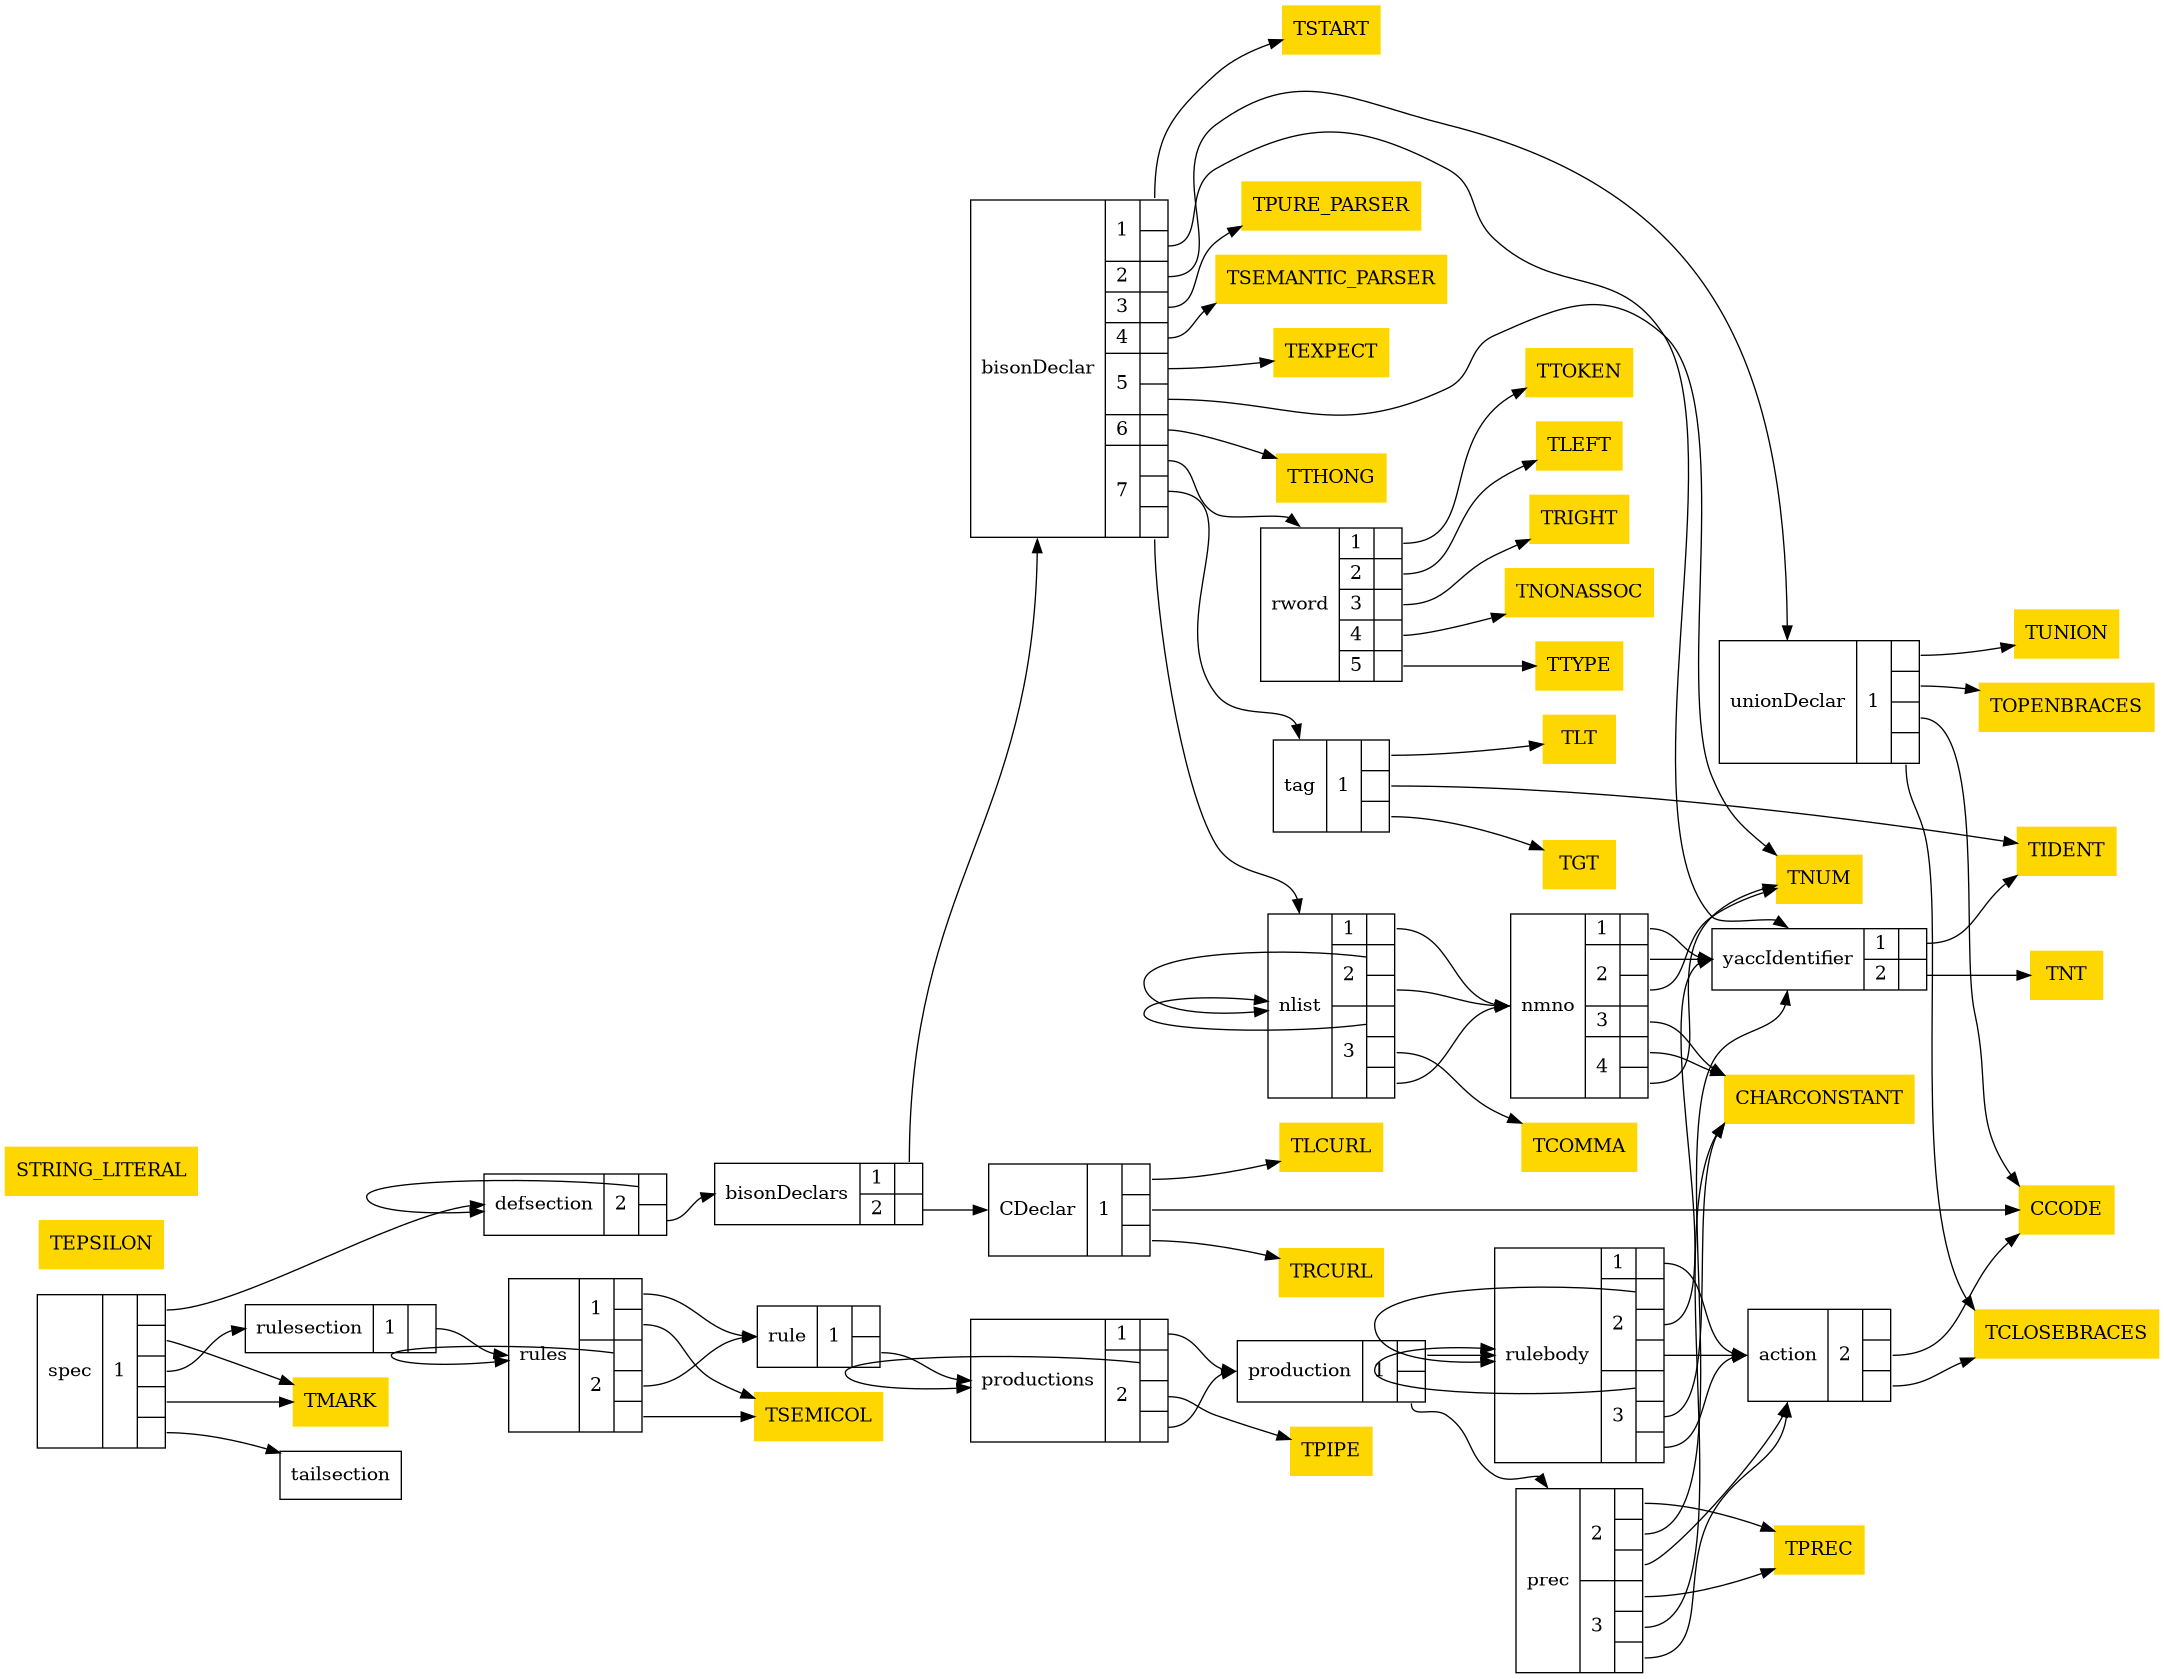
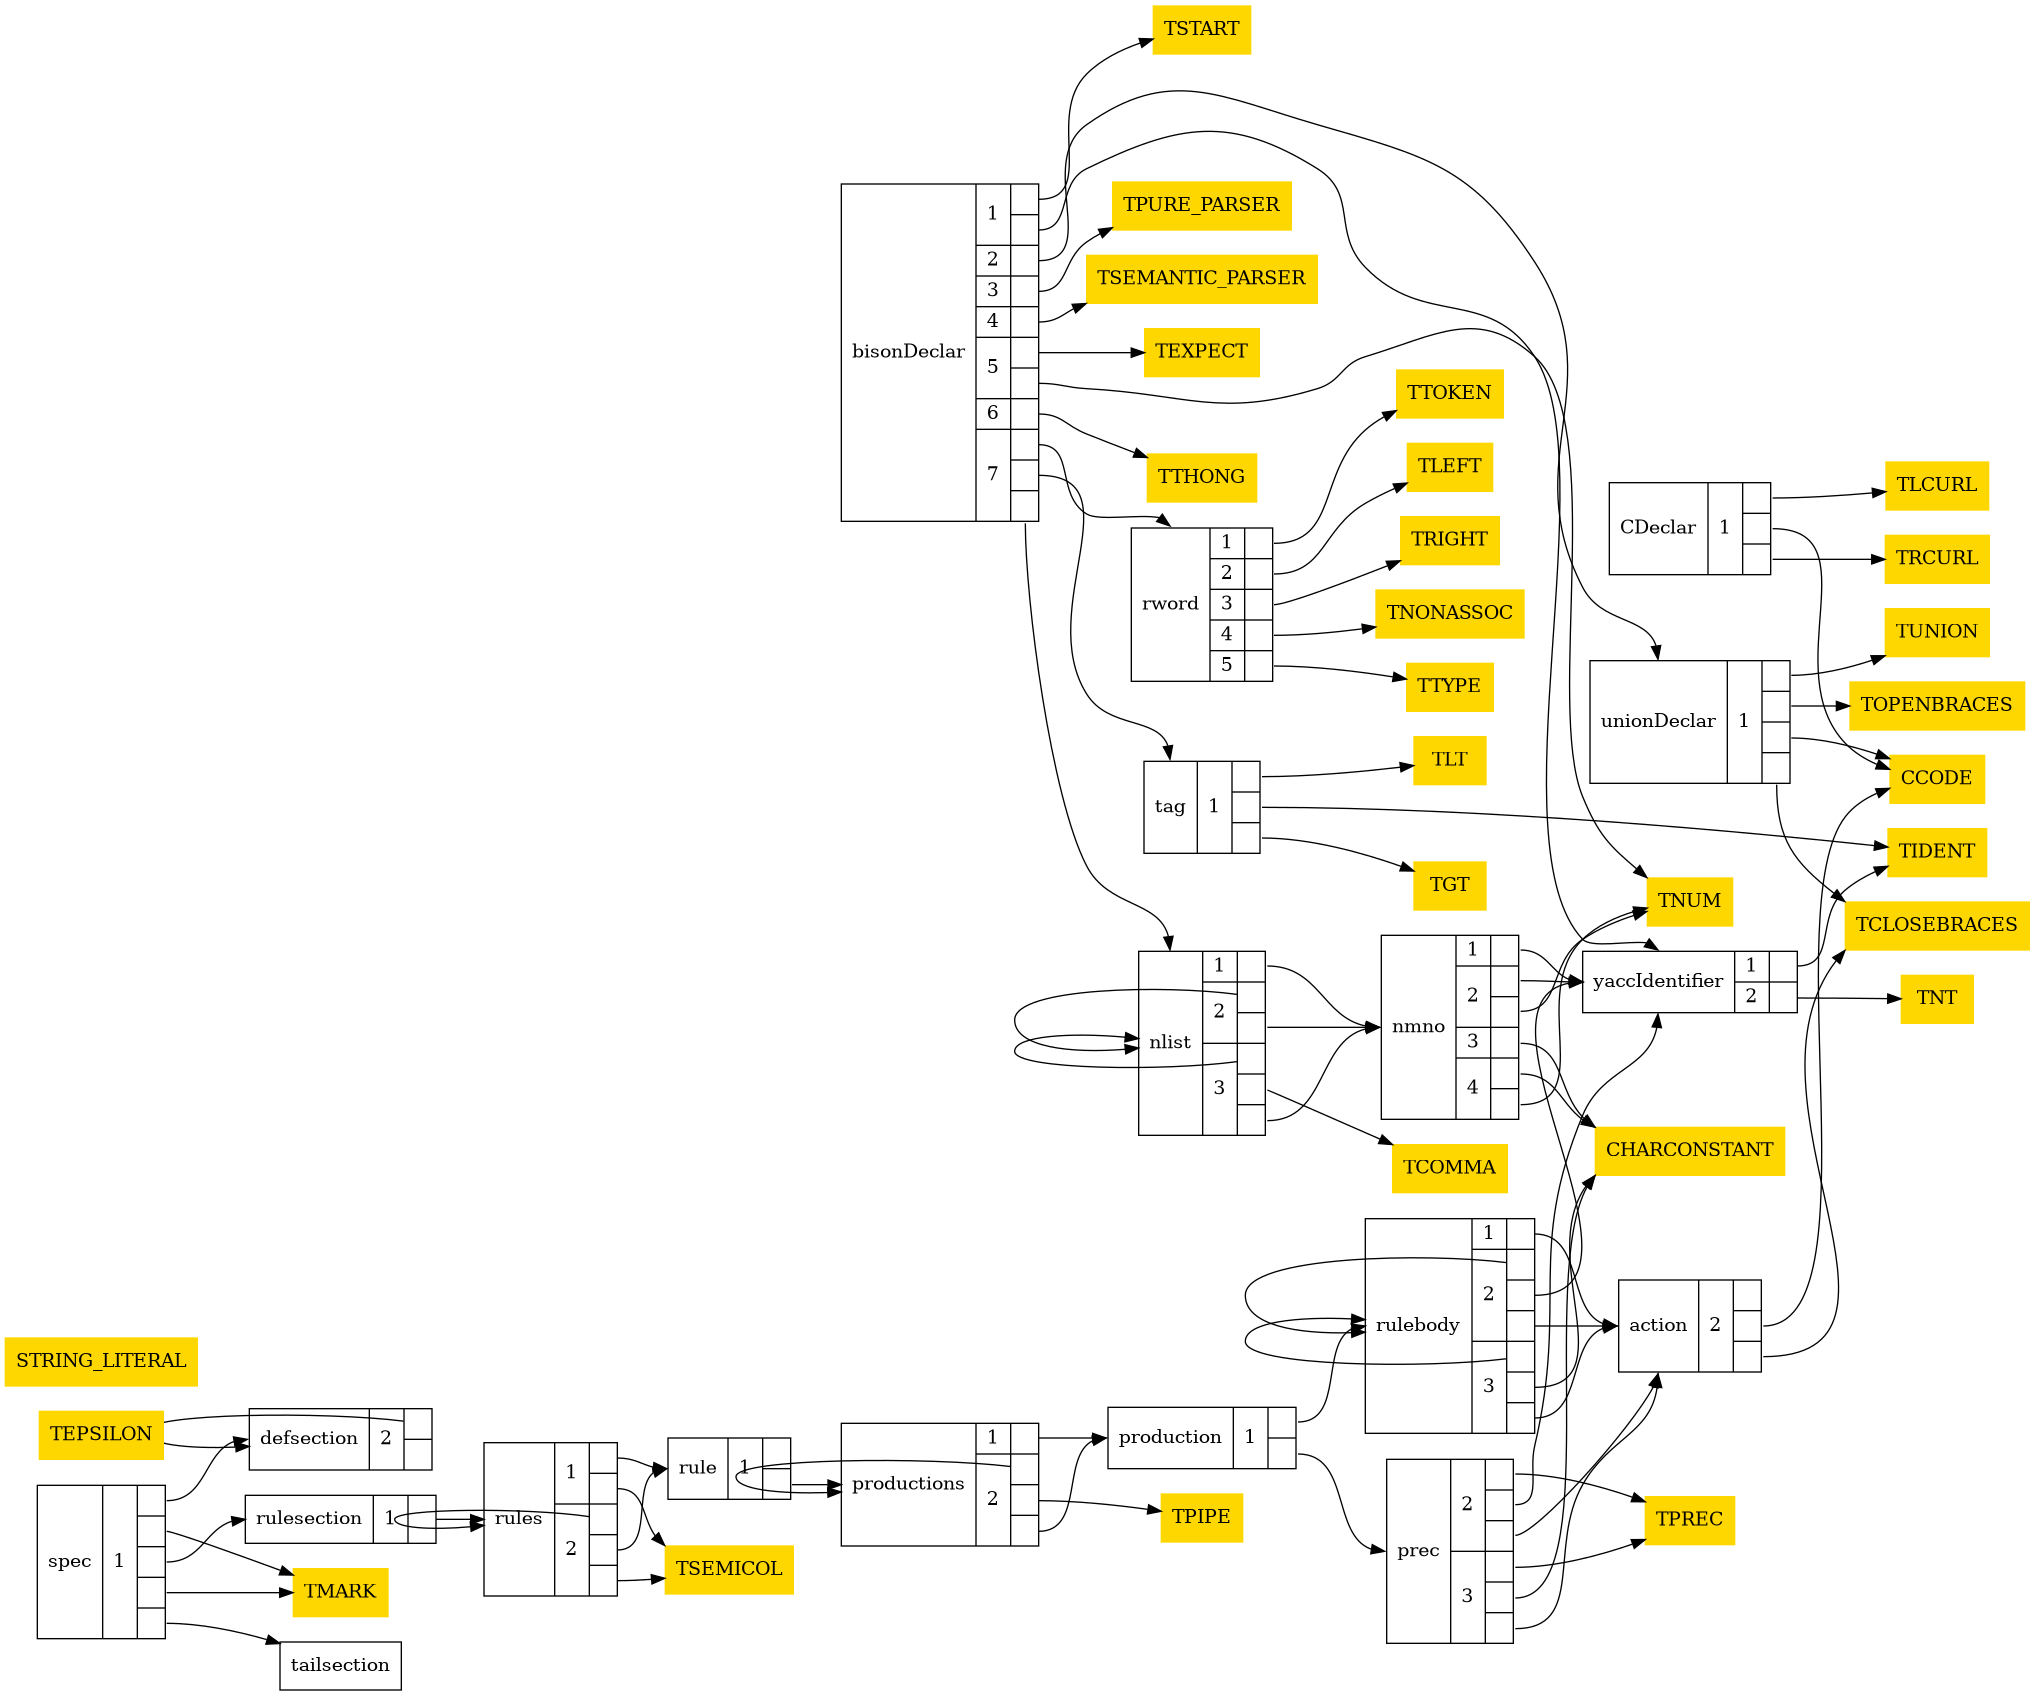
  digraph {
    fontsize=14
    rankdir=LR
    node [color=gold shape=record style=filled]
    edge [headport=f0 tailport=f2]
    n1 [label="{<f0>TGT}"]
    n2 [label="{<f0>TLT}"]
    n3 [label="{<f0>TNT}"]
    n4 [label="{<f0>tag|{{<class1>1|{<f1>|<f2>|<f3>}}}}" color="" style=""]
    n5 [label="{<f0>TIDENT}"]
    n6 [label="{<f0>TNUM}"]
    n7 [label="{<f0>spec|{{<class1>1|{<f1>|<f2>|<f3>|<f4>|<f5>}}}}" color="" style=""]
    n8 [label="{<f0>TMARK}"]
    n9 [label="{<f0>defsection|{{<class2>2|{<f1>|<f2>}}}}" color="" style=""]
    n10 [label="{<f0>tailsection}" color="" style=""]
    n11 [label="{<f0>rulesection|{{<class1>1|{<f1>}}}}" color="" style=""]
-   n12 [label="{<f0>bisonDeclars|{{<class1>1|{<f1>}}|{<class2>2|{<f2>}}}}" color="" style=""]
    n13 [label="{<f0>rules|{{<class1>1|{<f1>|<f2>}}|{<class2>2|{<f3>|<f4>|<f5>}}}}" color="" style=""]
    n14 [label="{<f0>prec|{{<class2>2|{<f1>|<f2>|<f3>}}|{<class3>3|{<f4>|<f5>|<f6>}}}}" color="" style=""]
    n15 [label="{<f0>TPREC}"]
    n16 [label="{<f0>action|{{<class2>2|{<f1>|<f2>|<f3>}}}}" color="" style=""]
    n17 [label="{<f0>CHARCONSTANT}"]
    n18 [label="{<f0>yaccIdentifier|{{<class1>1|{<f1>}}|{<class2>2|{<f2>}}}}" color="" style=""]
    n19 [label="{<f0>CCODE}"]
    n20 [label="{<f0>TCLOSEBRACES}"]
    n21 [label="{<f0>rule|{{<class1>1|{<f1>|<f2>}}}}" color="" style=""]
    n22 [label="{<f0>productions|{{<class1>1|{<f1>}}|{<class2>2|{<f2>|<f3>|<f4>}}}}" color="" style=""]
    n23 [label="{<f0>TPIPE}"]
    n24 [label="{<f0>production|{{<class1>1|{<f1>|<f2>}}}}" color="" style=""]
    n25 [label="{<f0>nmno|{{<class1>1|{<f1>}}|{<class2>2|{<f2>|<f3>}}|{<class3>3|{<f4>}}|{<class4>4|{<f5>|<f6>}}}}" color="" style=""]
    n26 [label="{<f0>TLEFT}"]
    n27 [label="{<f0>TTYPE}"]
    n28 [label="{<f0>rword|{{<class1>1|{<f1>}}|{<class2>2|{<f2>}}|{<class3>3|{<f3>}}|{<class4>4|{<f4>}}|{<class5>5|{<f5>}}}}" color="" style=""]
    n29 [label="{<f0>TTOKEN}"]
    n30 [label="{<f0>TRIGHT}"]
    n31 [label="{<f0>TNONASSOC}"]
    n32 [label="{<f0>TCOMMA}"]
    n33 [label="{<f0>TSEMICOL}"]
    n34 [label="{<f0>nlist|{{<class1>1|{<f1>}}|{<class2>2|{<f2>|<f3>}}|{<class3>3|{<f4>|<f5>|<f6>}}}}" color="" style=""]
    n35 [label="{<f0>TTHONG}"]
    n36 [label="{<f0>TUNION}"]
    n37 [label="{<f0>TLCURL}"]
    n38 [label="{<f0>TRCURL}"]
    n39 [label="{<f0>TSTART}"]
    n40 [label="{<f0>TEXPECT}"]
    n41 [label="{<f0>TOPENBRACES}"]
    n42 [label="{<f0>CDeclar|{{<class1>1|{<f1>|<f2>|<f3>}}}}" color="" style=""]
    n43 [label="{<f0>TEPSILON}"]
    n44 [label="{<f0>rulebody|{{<class1>1|{<f1>}}|{<class2>2|{<f2>|<f3>|<f4>}}|{<class3>3|{<f5>|<f6>|<f7>}}}}" color="" style=""]
    n45 [label="{<f0>bisonDeclar|{{<class1>1|{<f1>|<f2>}}|{<class2>2|{<f3>}}|{<class3>3|{<f4>}}|{<class4>4|{<f5>}}|{<class5>5|{<f6>|<f7>}}|{<class6>6|{<f8>}}|{<class7>7|{<f9>|<f10>|<f11>}}}}" color="" style=""]
    n46 [label="{<f0>TPURE_PARSER}"]
    n47 [label="{<f0>unionDeclar|{{<class1>1|{<f1>|<f2>|<f3>|<f4>}}}}" color="" style=""]
    n48 [label="{<f0>TSEMANTIC_PARSER}"]
    n49 [label="{<f0>STRING_LITERAL}"]
    n4 -> n1 [tailport=f3]
    n4 -> n2 [tailport=f1]
    n4 -> n5
    n7 -> n8
    n7 -> n8 [tailport=f4]
    n7 -> n9 [tailport=f1]
    n7 -> n10 [tailport=f5]
    n7 -> n11 [tailport=f3]
    n9 -> n9 [tailport=f1]
-   n9 -> n12
    n11 -> n13 [tailport=f1]
-   n12 -> n42
-   n12 -> n45 [tailport=f1]
    n13 -> n13 [tailport=f3]
    n13 -> n21 [tailport=f1]
    n13 -> n21 [tailport=f4]
    n13 -> n33
    n13 -> n33 [tailport=f5]
    n14 -> n15 [tailport=f1]
    n14 -> n15 [tailport=f4]
    n14 -> n16 [tailport=f3]
    n14 -> n16 [tailport=f6]
    n14 -> n17 [tailport=f5]
    n14 -> n18
    n16 -> n19
    n16 -> n20 [tailport=f3]
    n18 -> n3
    n18 -> n5 [tailport=f1]
    n21 -> n22
    n22 -> n22
    n22 -> n23 [tailport=f3]
    n22 -> n24 [tailport=f1]
    n22 -> n24 [tailport=f4]
    n24 -> n14
    n24 -> n44 [tailport=f1]
    n25 -> n6 [tailport=f3]
    n25 -> n6 [tailport=f6]
    n25 -> n17 [tailport=f4]
    n25 -> n17 [tailport=f5]
    n25 -> n18 [tailport=f1]
    n25 -> n18
    n28 -> n26
    n28 -> n27 [tailport=f5]
    n28 -> n29 [tailport=f1]
    n28 -> n30 [tailport=f3]
    n28 -> n31 [tailport=f4]
    n34 -> n25 [tailport=f1]
    n34 -> n25 [tailport=f3]
    n34 -> n25 [tailport=f6]
    n34 -> n32 [tailport=f5]
    n34 -> n34
    n34 -> n34 [tailport=f4]
    n42 -> n19
    n42 -> n37 [tailport=f1]
    n42 -> n38 [tailport=f3]
    n44 -> n16 [tailport=f1]
    n44 -> n16 [tailport=f4]
    n44 -> n16 [tailport=f7]
    n44 -> n17 [tailport=f6]
    n44 -> n18 [tailport=f3]
    n44 -> n44
    n44 -> n44 [tailport=f5]
    n45 -> n4 [tailport=f10]
    n45 -> n6 [tailport=f7]
    n45 -> n18
    n45 -> n28 [tailport=f9]
    n45 -> n34 [tailport=f11]
    n45 -> n35 [tailport=f8]
    n45 -> n39 [tailport=f1]
    n45 -> n40 [tailport=f6]
    n45 -> n46 [tailport=f4]
    n45 -> n47 [tailport=f3]
    n45 -> n48 [tailport=f5]
    n47 -> n19 [tailport=f3]
    n47 -> n20 [tailport=f4]
    n47 -> n36 [tailport=f1]
    n47 -> n41
  }
